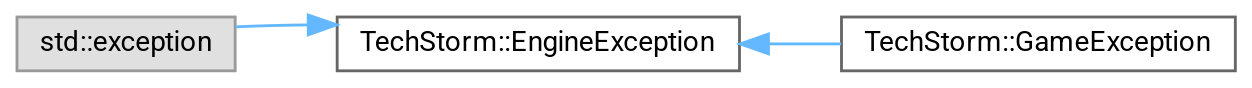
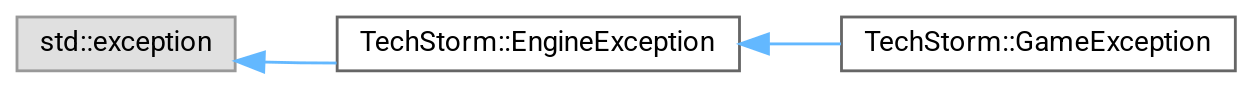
  digraph {
    fontname=Roboto
    rankdir=LR
    node [color=grey40 fillcolor=white fontname=Roboto fontsize=10 shape=box style=filled]
    edge [color=steelblue1 dir=back fontname=Roboto fontsize=10 labelfontname=Helvetica labelfontsize=10 style=solid]
    n1 [color=grey60 fillcolor="#E0E0E0" height=0.2 label="std::exception" width=0.4]
    n2 [height=0.2 label="TechStorm::EngineException" width=0.4]
    n3 [height=0.2 label="TechStorm::GameException" width=0.4]
-   n2 -> n1
+   n1 -> n2
    n2 -> n3
  }
